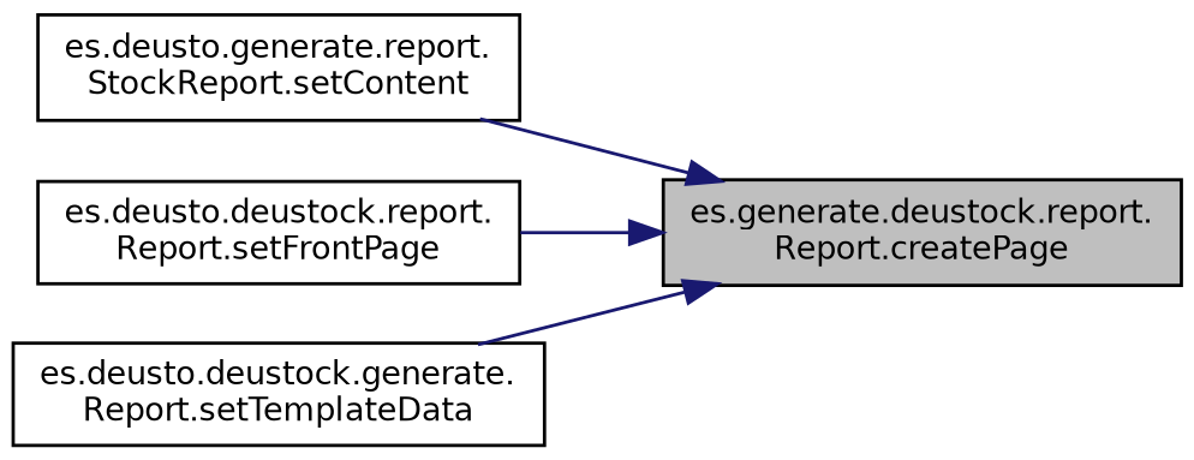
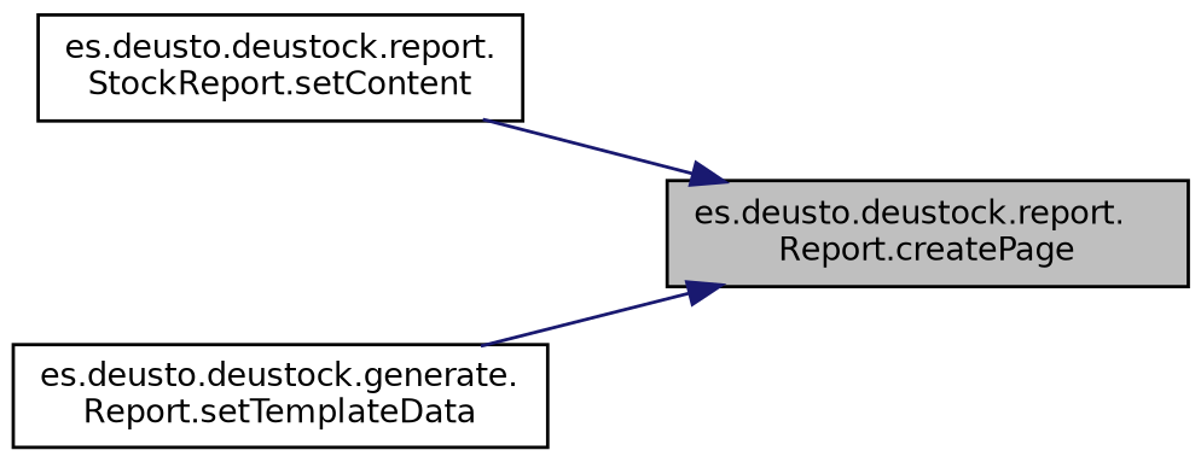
  digraph {
    rankdir=RL
    node [color=black fillcolor=white fontname=Helvetica fontsize=10 shape=record style=filled]
    edge [color=midnightblue dir=back fontname=Helvetica fontsize=10 labelfontname=Helvetica labelfontsize=10 style=solid]
-   n1 [fillcolor=grey75 fontcolor=black height=0.2 label="es.generate.deustock.report.\lReport.createPage" width=0.4]
-   n2 [height=0.2 label="es.deusto.generate.report.\lStockReport.setContent" width=0.4]
-   n3 [height=0.2 label="es.deusto.deustock.report.\lReport.setFrontPage" width=0.4]
+   n1 [fillcolor=grey75 fontcolor=black height=0.2 label="es.deusto.deustock.report.\lReport.createPage" width=0.4]
+   n2 [height=0.2 label="es.deusto.deustock.report.\lStockReport.setContent" width=0.4]
    n4 [height=0.2 label="es.deusto.deustock.generate.\lReport.setTemplateData" width=0.4]
    n1 -> n2
-   n1 -> n3
    n1 -> n4
  }
